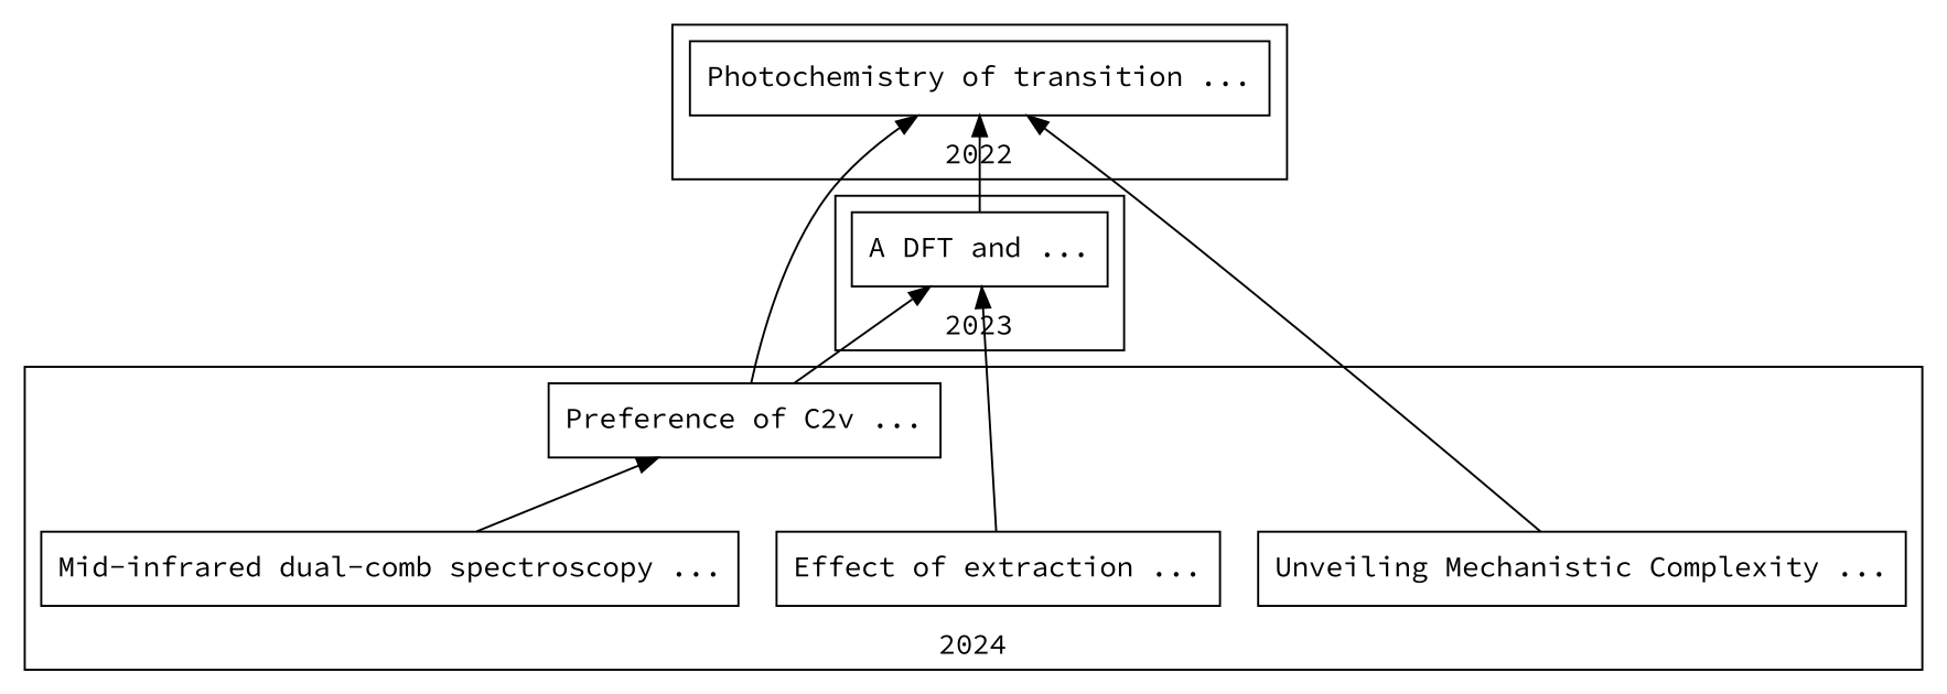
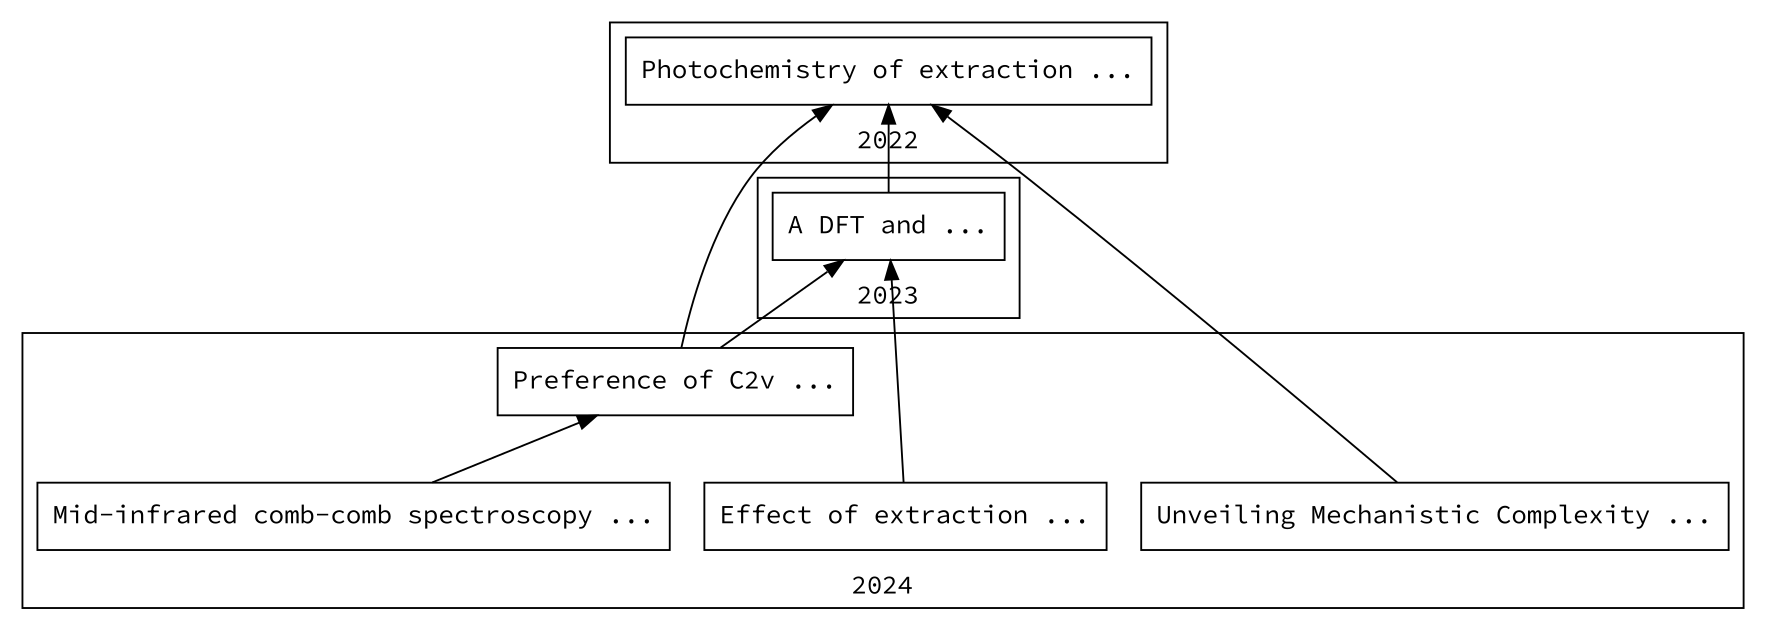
  digraph {
    fontname="Source Code Pro"
    rankdir=BT
    node [fontname="Source Code Pro" shape=rectangle]
    edge [fontname="Source Code Pro"]
-   n1 [label="Photochemistry of transition ..."]
+   n1 [label="Photochemistry of extraction ..."]
    n2 [label="A DFT and ..."]
-   n3 [label="Mid-infrared dual-comb spectroscopy ..."]
+   n3 [label="Mid-infrared comb-comb spectroscopy ..."]
    n4 [label="Unveiling Mechanistic Complexity ..."]
    n5 [label="Preference of C2v ..."]
    n6 [label="Effect of extraction ..."]
    subgraph cluster_1 {
      label=2022
      rank=same
      n1
    }
    subgraph cluster_2 {
      label=2023
      rank=same
      n2
    }
    subgraph cluster_3 {
      label=2024
      rank=same
      n3
      n4
      n5
      n6
    }
    n2 -> n1
    n3 -> n5
    n4 -> n1
    n5 -> n1
    n5 -> n2
    n6 -> n2
  }
